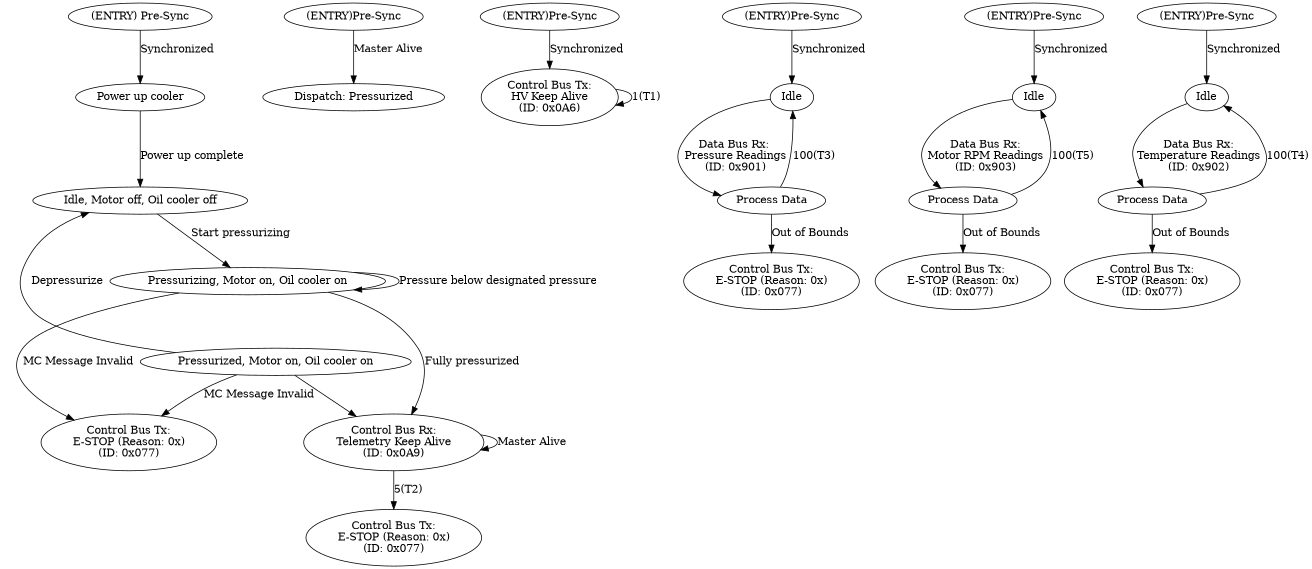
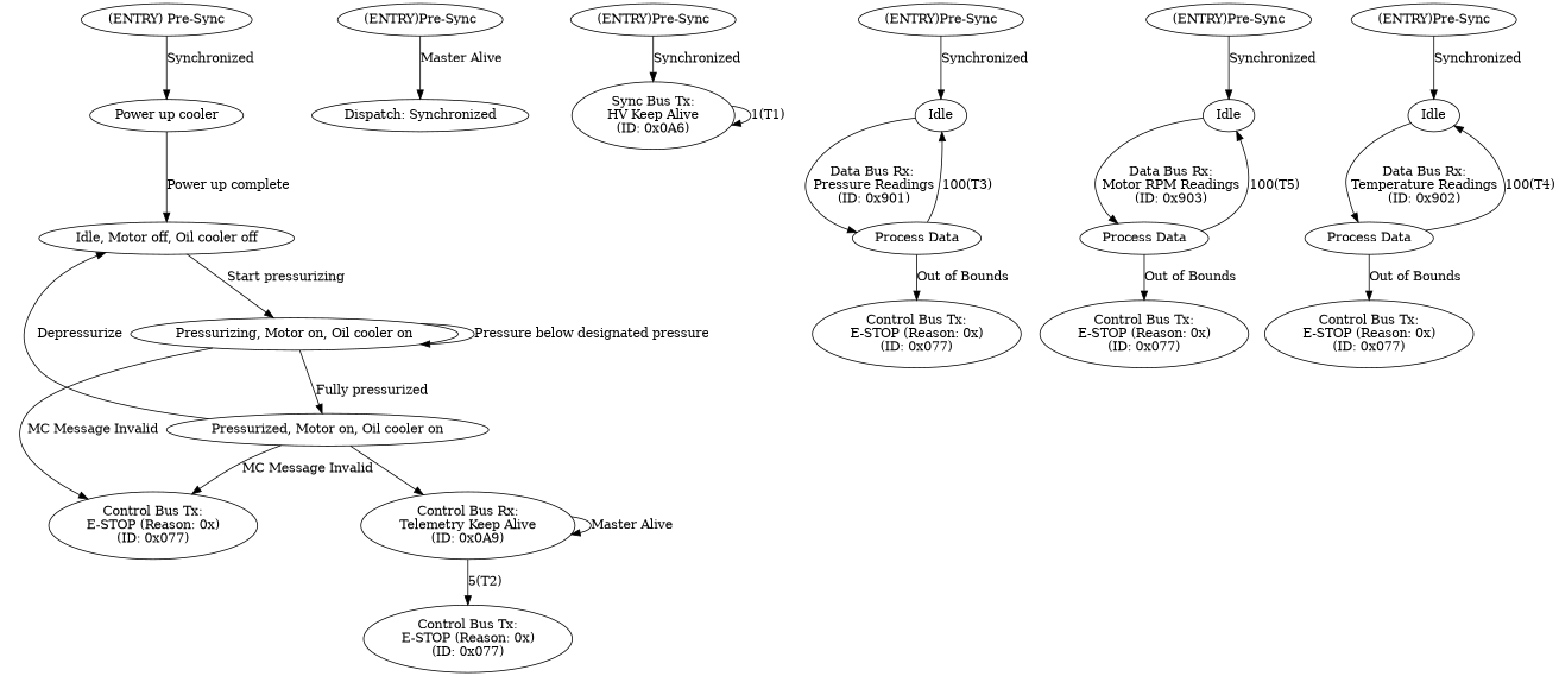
  digraph {
    n1 [label="(ENTRY) Pre-Sync"]
    n2 [label="Power up cooler"]
    n3 [label="Idle, Motor off, Oil cooler off"]
    n4 [label="Pressurizing, Motor on, Oil cooler on"]
    n5 [label="Pressurized, Motor on, Oil cooler on"]
    n6 [label="Control Bus Tx:\nE-STOP (Reason: 0x)\n(ID: 0x077)"]
    n7 [label="Control Bus Rx:\nTelemetry Keep Alive\n(ID: 0x0A9)"]
    n8 [label="(ENTRY)Pre-Sync"]
-   n9 [label="Dispatch: Pressurized"]
+   n9 [label="Dispatch: Synchronized"]
    n10 [label="Control Bus Tx:\nE-STOP (Reason: 0x)\n(ID: 0x077)"]
    n11 [label="(ENTRY)Pre-Sync"]
-   n12 [label="Control Bus Tx:\nHV Keep Alive\n(ID: 0x0A6)"]
+   n12 [label="Sync Bus Tx:\nHV Keep Alive\n(ID: 0x0A6)"]
    n13 [label="(ENTRY)Pre-Sync"]
    n14 [label=Idle]
    n15 [label="Process Data"]
    n16 [label="Control Bus Tx:\nE-STOP (Reason: 0x)\n(ID: 0x077)"]
    n17 [label="(ENTRY)Pre-Sync"]
    n18 [label=Idle]
    n19 [label="Process Data"]
    n20 [label="Control Bus Tx:\nE-STOP (Reason: 0x)\n(ID: 0x077)"]
    n21 [label="(ENTRY)Pre-Sync"]
    n22 [label=Idle]
    n23 [label="Process Data"]
    n24 [label="Control Bus Tx:\nE-STOP (Reason: 0x)\n(ID: 0x077)"]
    n1 -> n2 [label=Synchronized]
    n2 -> n3 [label="Power up complete"]
    n3 -> n4 [label="Start pressurizing"]
    n4 -> n4 [label="Pressure below designated pressure"]
-   n4 -> n7 [label="Fully pressurized"]
+   n4 -> n5 [label="Fully pressurized"]
    n4 -> n6 [label="MC Message Invalid"]
    n5 -> n3 [label=Depressurize]
    n5 -> n6 [label="MC Message Invalid"]
    n5 -> n7 [label=" "]
    n7 -> n7 [label="Master Alive"]
    n7 -> n10 [label="5(T2)"]
    n8 -> n9 [label="Master Alive"]
    n11 -> n12 [label=Synchronized]
    n12 -> n12 [label="1(T1)"]
    n13 -> n14 [label=Synchronized]
    n14 -> n15 [label="Data Bus Rx: \nPressure Readings\n(ID: 0x901)\n"]
    n15 -> n14 [label="100(T3)"]
    n15 -> n16 [label="Out of Bounds"]
    n17 -> n18 [label=Synchronized]
    n18 -> n19 [label="Data Bus Rx:\nMotor RPM Readings\n(ID: 0x903)\n"]
    n19 -> n18 [label="100(T5)"]
    n19 -> n20 [label="Out of Bounds"]
    n21 -> n22 [label=Synchronized]
    n22 -> n23 [label="Data Bus Rx:\nTemperature Readings\n(ID: 0x902)\n"]
    n23 -> n22 [label="100(T4)"]
    n23 -> n24 [label="Out of Bounds"]
  }
